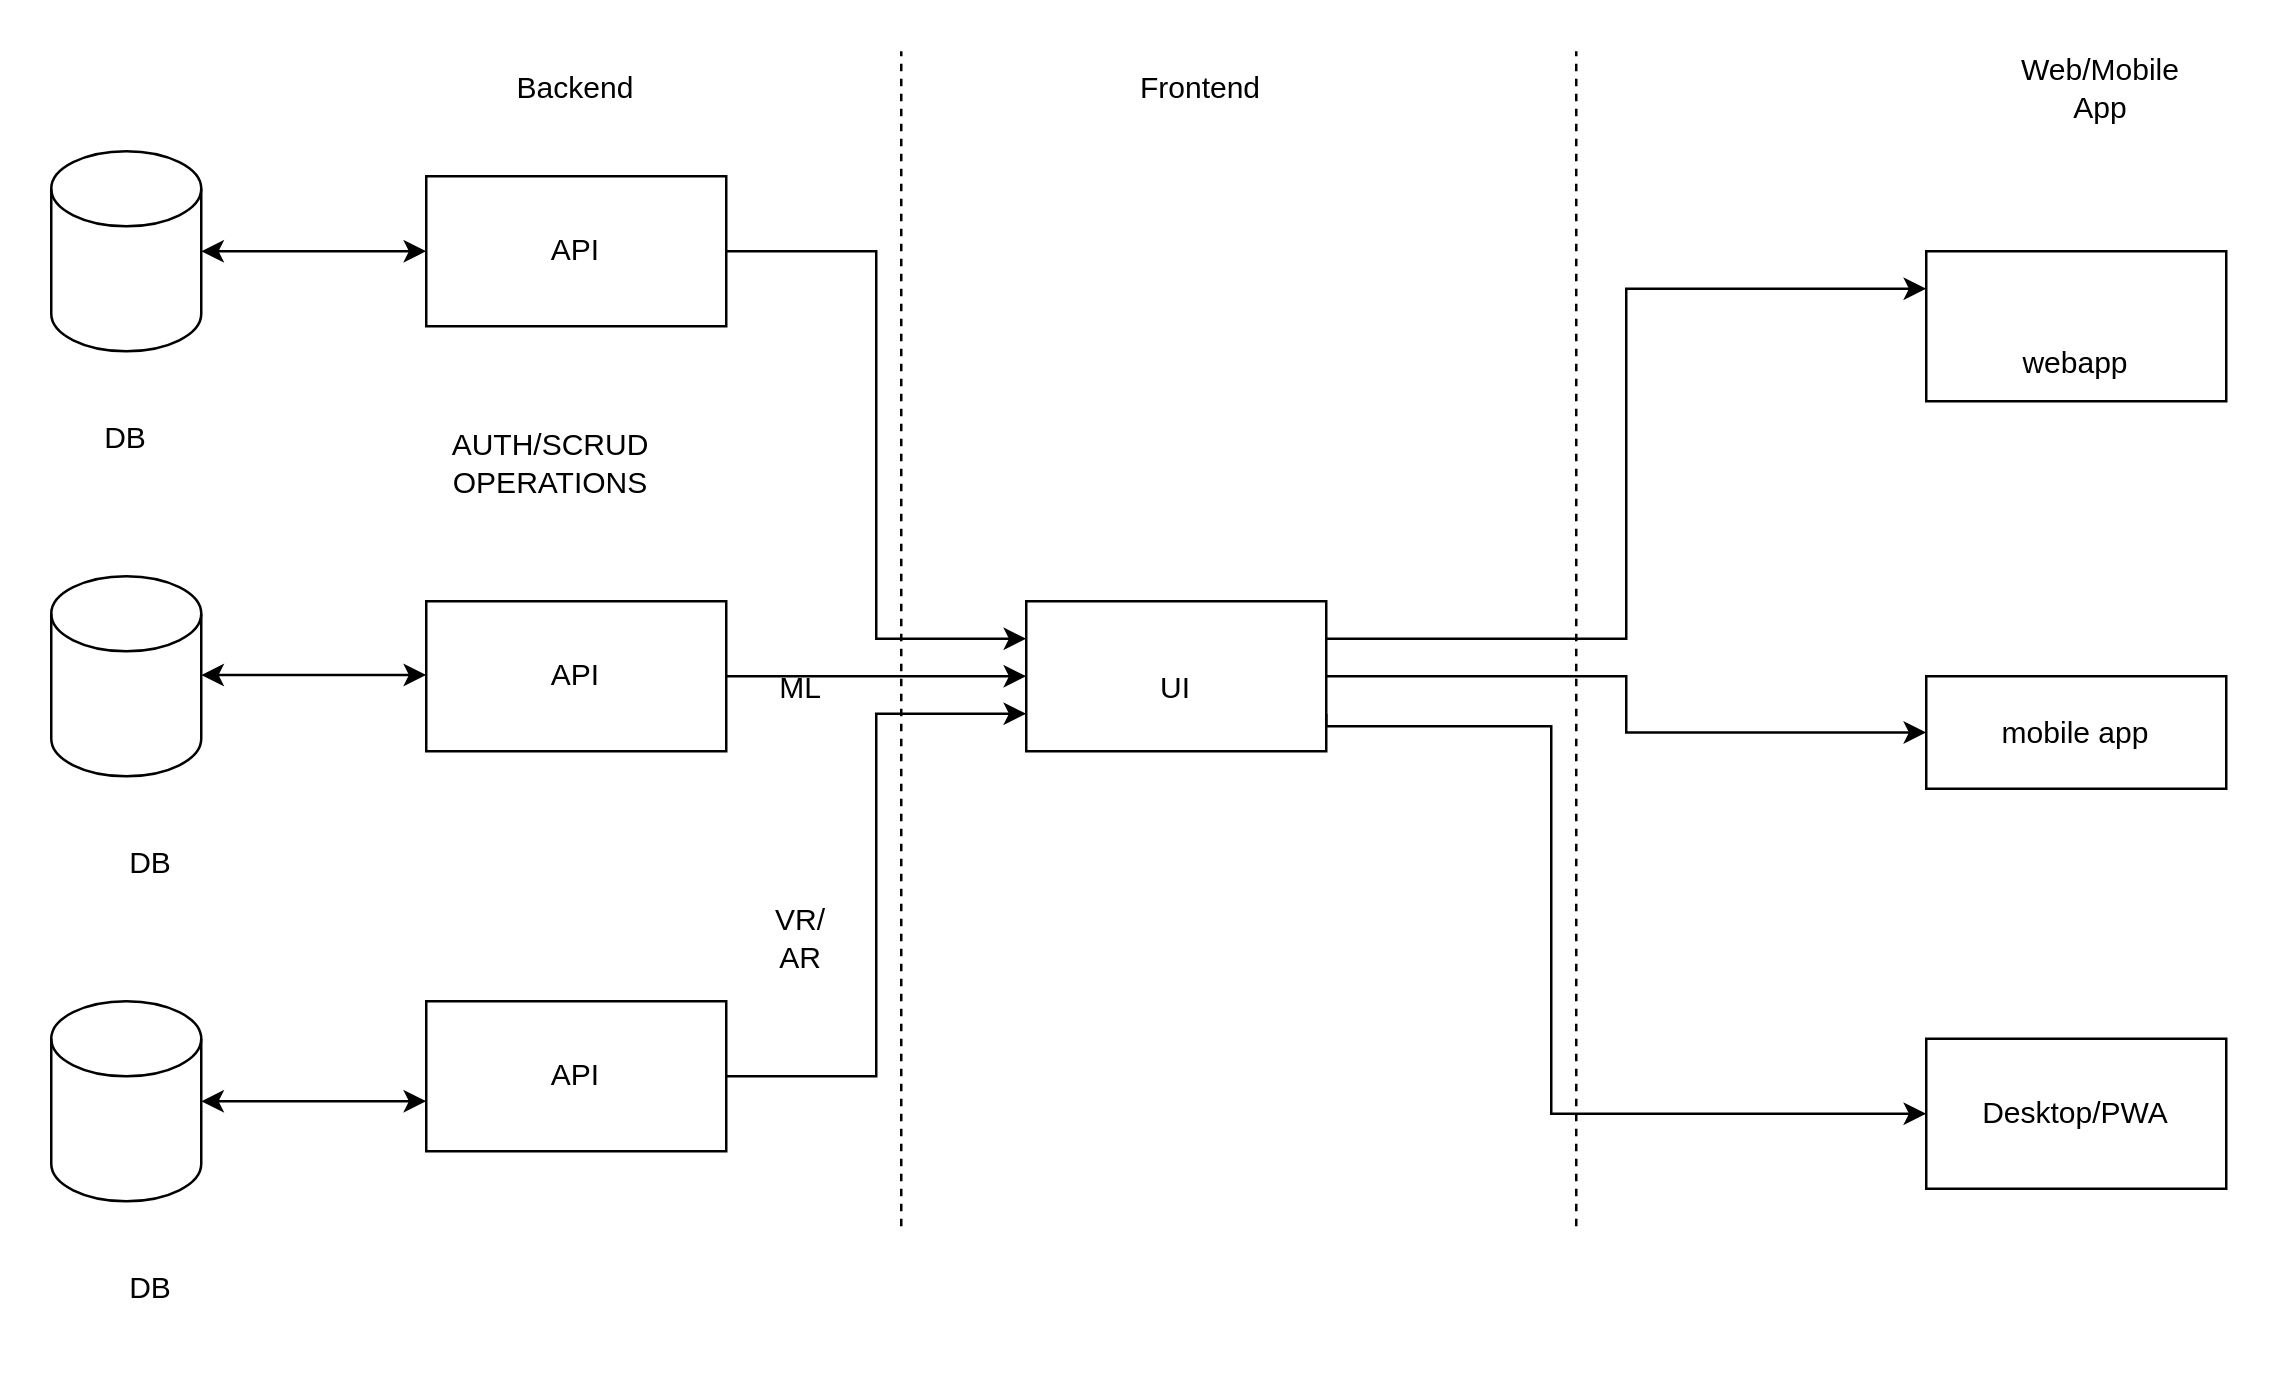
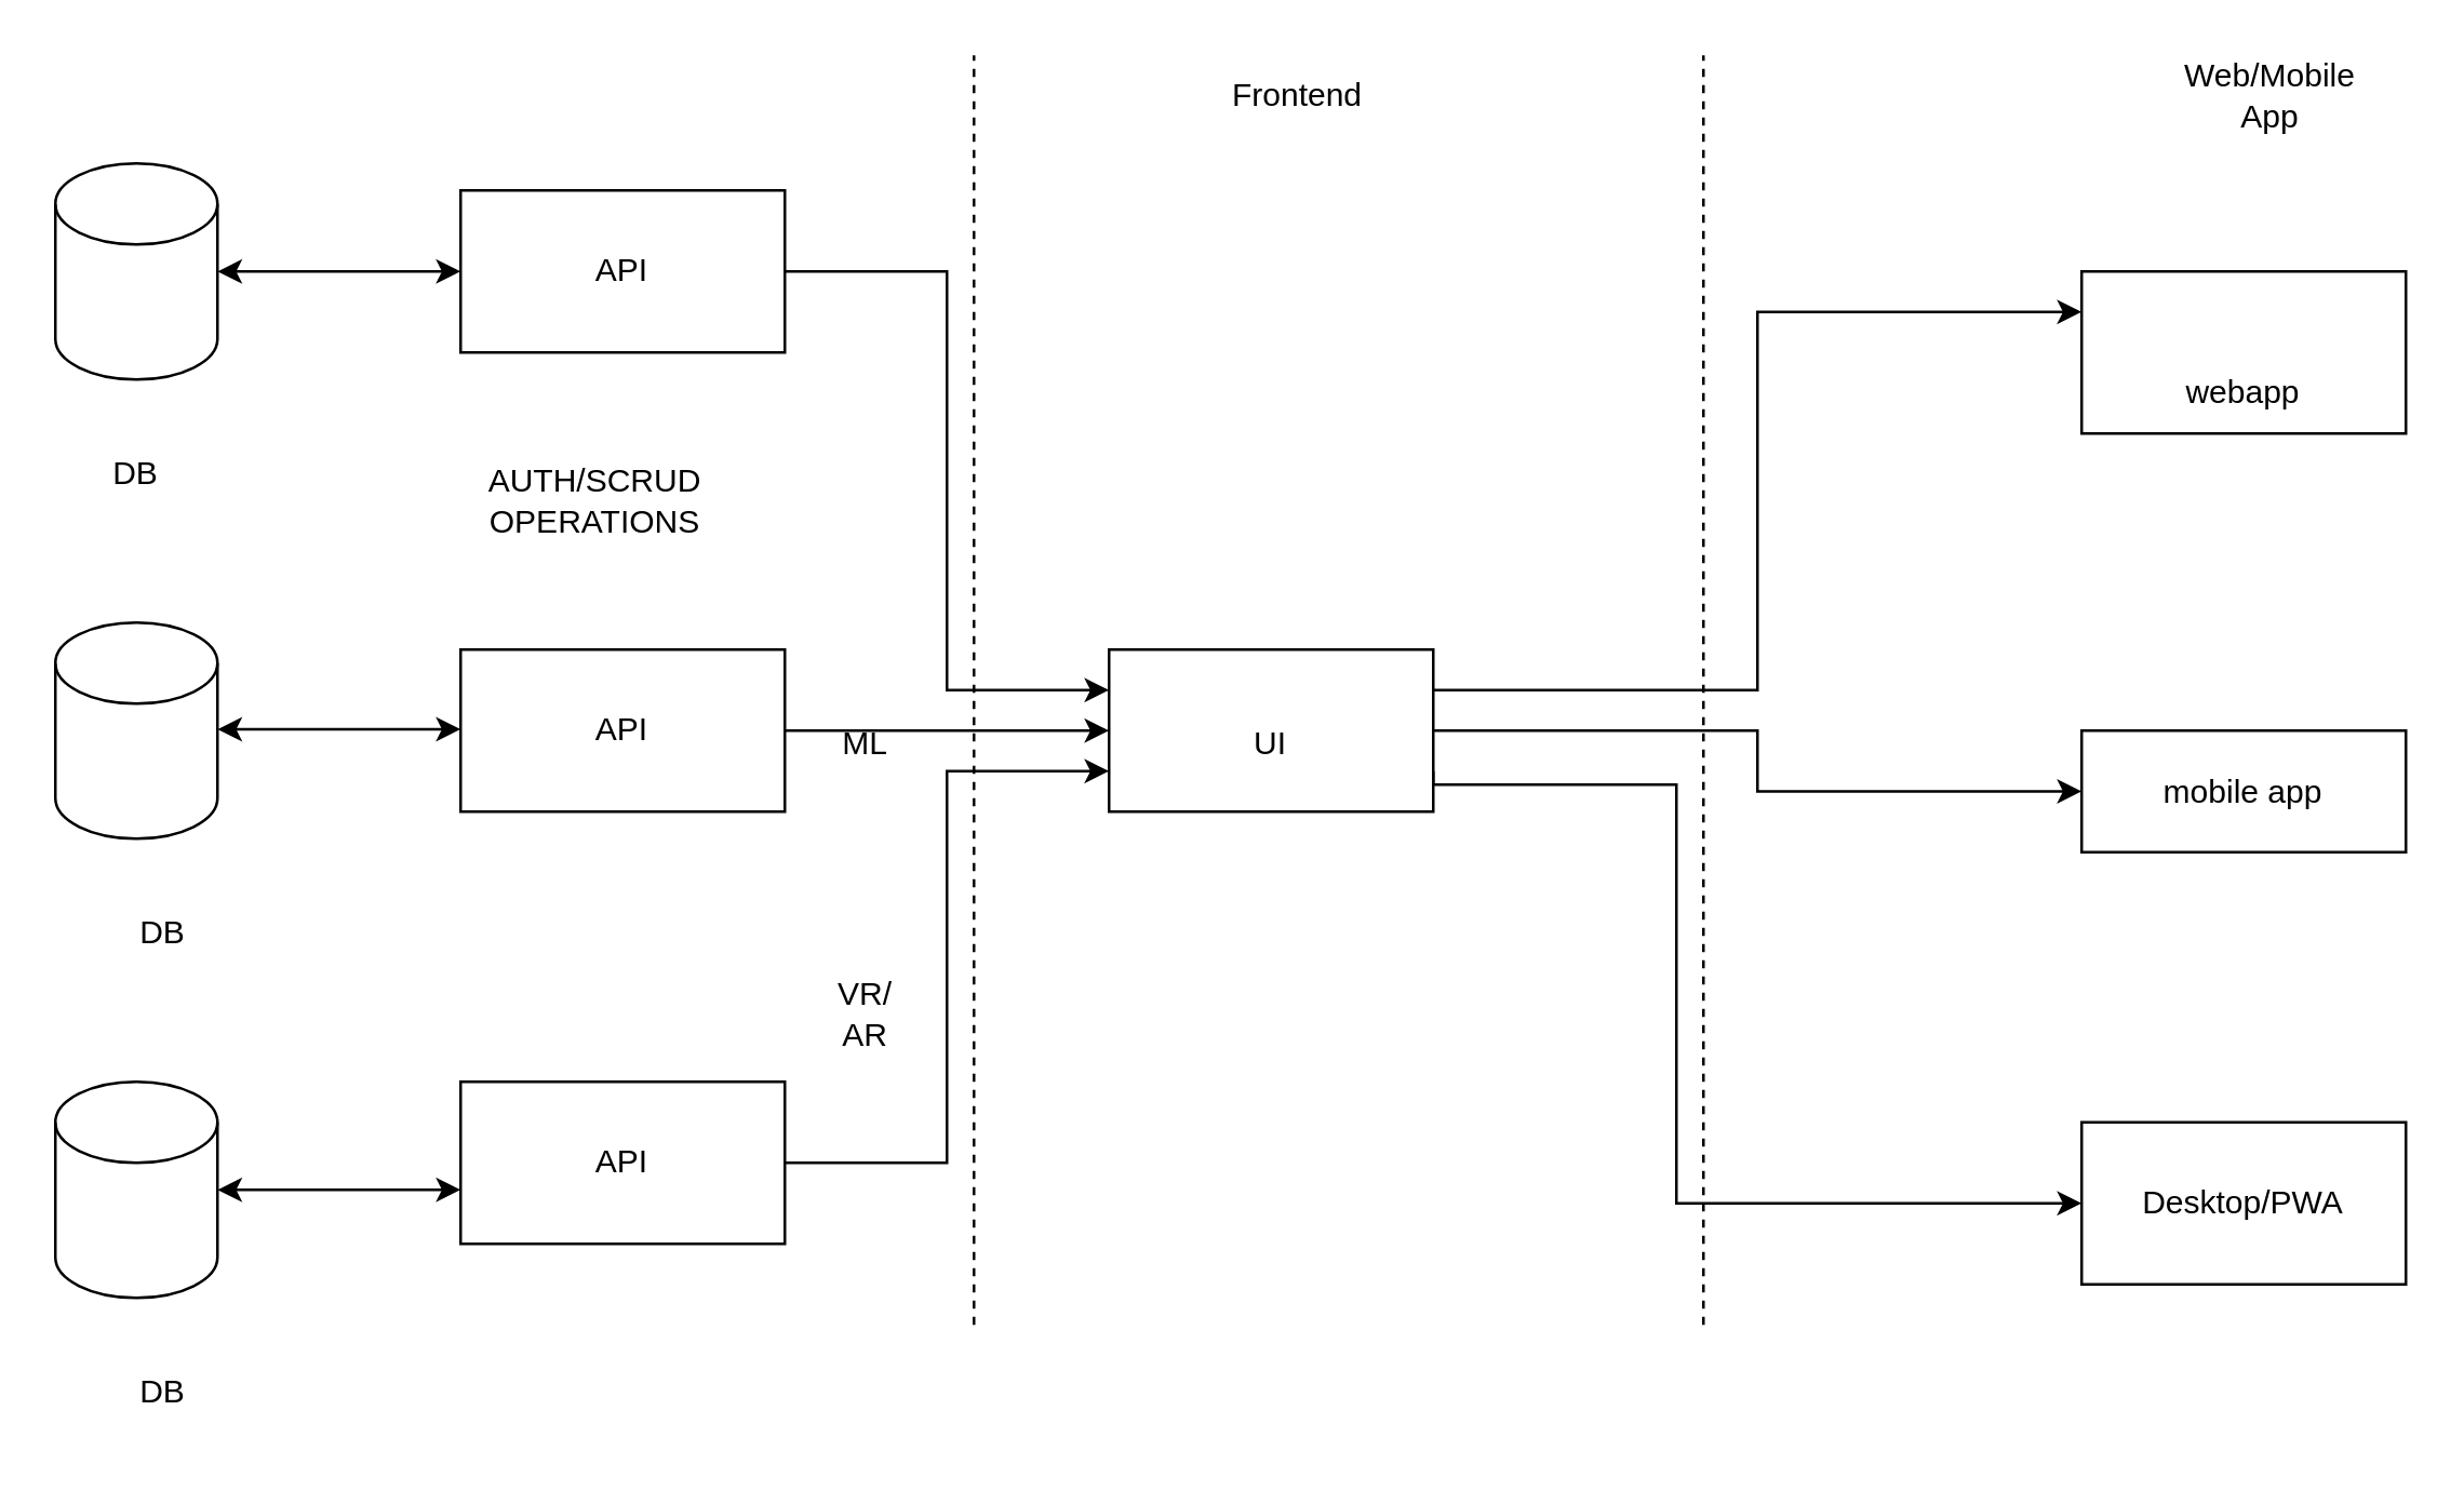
  <mxCell id="0" />
  <mxCell id="1" parent="0" />
  <mxCell id="2" value="" style="shape=cylinder3;whiteSpace=wrap;html=1;boundedLbl=1;backgroundOutline=1;size=15;" vertex="1" parent="1"><mxGeometry x="20" y="60" width="60" height="80" as="geometry" /></mxCell>
  <mxCell id="3" value="" style="shape=cylinder3;whiteSpace=wrap;html=1;boundedLbl=1;backgroundOutline=1;size=15;" vertex="1" parent="1"><mxGeometry x="20" y="230" width="60" height="80" as="geometry" /></mxCell>
  <mxCell id="4" value="" style="shape=cylinder3;whiteSpace=wrap;html=1;boundedLbl=1;backgroundOutline=1;size=15;" vertex="1" parent="1"><mxGeometry x="20" y="400" width="60" height="80" as="geometry" /></mxCell>
  <mxCell id="5" style="edgeStyle=orthogonalEdgeStyle;rounded=0;orthogonalLoop=1;jettySize=auto;html=1;exitX=1;exitY=0.5;exitDx=0;exitDy=0;entryX=0;entryY=0.25;entryDx=0;entryDy=0;" edge="1" parent="1" source="6" target="14"><mxGeometry relative="1" as="geometry" /></mxCell>
  <mxCell id="6" value="" style="rounded=0;whiteSpace=wrap;html=1;" vertex="1" parent="1"><mxGeometry x="170" y="70" width="120" height="60" as="geometry" /></mxCell>
  <mxCell id="7" style="edgeStyle=orthogonalEdgeStyle;rounded=0;orthogonalLoop=1;jettySize=auto;html=1;exitX=1;exitY=0.5;exitDx=0;exitDy=0;" edge="1" parent="1" source="8" target="14"><mxGeometry relative="1" as="geometry" /></mxCell>
  <mxCell id="8" value="" style="rounded=0;whiteSpace=wrap;html=1;" vertex="1" parent="1"><mxGeometry x="170" y="240" width="120" height="60" as="geometry" /></mxCell>
  <mxCell id="9" style="edgeStyle=orthogonalEdgeStyle;rounded=0;orthogonalLoop=1;jettySize=auto;html=1;exitX=1;exitY=0.5;exitDx=0;exitDy=0;entryX=0;entryY=0.75;entryDx=0;entryDy=0;" edge="1" parent="1" source="10" target="14"><mxGeometry relative="1" as="geometry" /></mxCell>
  <mxCell id="10" value="" style="rounded=0;whiteSpace=wrap;html=1;" vertex="1" parent="1"><mxGeometry x="170" y="400" width="120" height="60" as="geometry" /></mxCell>
  <mxCell id="11" style="edgeStyle=orthogonalEdgeStyle;rounded=0;orthogonalLoop=1;jettySize=auto;html=1;exitX=1;exitY=0.25;exitDx=0;exitDy=0;entryX=0;entryY=0.25;entryDx=0;entryDy=0;" edge="1" parent="1" source="14" target="32"><mxGeometry relative="1" as="geometry" /></mxCell>
  <mxCell id="12" style="edgeStyle=orthogonalEdgeStyle;rounded=0;orthogonalLoop=1;jettySize=auto;html=1;exitX=1;exitY=0.5;exitDx=0;exitDy=0;entryX=0;entryY=0.5;entryDx=0;entryDy=0;" edge="1" parent="1" source="14" target="34"><mxGeometry relative="1" as="geometry" /></mxCell>
  <mxCell id="13" style="edgeStyle=orthogonalEdgeStyle;rounded=0;orthogonalLoop=1;jettySize=auto;html=1;exitX=1;exitY=0.75;exitDx=0;exitDy=0;entryX=0;entryY=0.5;entryDx=0;entryDy=0;" edge="1" parent="1" source="14" target="33"><mxGeometry relative="1" as="geometry"><Array as="points"><mxPoint x="530" y="290" /><mxPoint x="620" y="290" /><mxPoint x="620" y="445" /></Array></mxGeometry></mxCell>
  <mxCell id="14" value="" style="rounded=0;whiteSpace=wrap;html=1;" vertex="1" parent="1"><mxGeometry x="410" y="240" width="120" height="60" as="geometry" /></mxCell>
  <mxCell id="15" value="" style="endArrow=none;dashed=1;html=1;rounded=0;" edge="1" parent="1"><mxGeometry width="50" height="50" relative="1" as="geometry"><mxPoint x="360" y="490" as="sourcePoint" /><mxPoint x="360" y="20" as="targetPoint" /></mxGeometry></mxCell>
  <mxCell id="16" value="" style="endArrow=classic;startArrow=classic;html=1;rounded=0;exitX=1;exitY=0.5;exitDx=0;exitDy=0;exitPerimeter=0;" edge="1" parent="1" source="2" target="6"><mxGeometry width="50" height="50" relative="1" as="geometry"><mxPoint x="90" y="100" as="sourcePoint" /><mxPoint x="150" y="90" as="targetPoint" /></mxGeometry></mxCell>
  <mxCell id="17" value="" style="endArrow=classic;startArrow=classic;html=1;rounded=0;exitX=1;exitY=0.5;exitDx=0;exitDy=0;exitPerimeter=0;" edge="1" parent="1"><mxGeometry width="50" height="50" relative="1" as="geometry"><mxPoint x="80" y="269.5" as="sourcePoint" /><mxPoint x="170" y="269.5" as="targetPoint" /></mxGeometry></mxCell>
  <mxCell id="18" value="" style="endArrow=classic;startArrow=classic;html=1;rounded=0;exitX=1;exitY=0.5;exitDx=0;exitDy=0;exitPerimeter=0;" edge="1" parent="1"><mxGeometry width="50" height="50" relative="1" as="geometry"><mxPoint x="80" y="440" as="sourcePoint" /><mxPoint x="170" y="440" as="targetPoint" /></mxGeometry></mxCell>
- <mxCell id="19" value="Backend" style="text;html=1;strokeColor=none;fillColor=none;align=center;verticalAlign=middle;whiteSpace=wrap;rounded=0;" vertex="1" parent="1"><mxGeometry x="200" y="20" width="60" height="30" as="geometry" /></mxCell>
  <mxCell id="20" value="Frontend" style="text;html=1;strokeColor=none;fillColor=none;align=center;verticalAlign=middle;whiteSpace=wrap;rounded=0;" vertex="1" parent="1"><mxGeometry x="450" y="20" width="60" height="30" as="geometry" /></mxCell>
  <mxCell id="21" value="API" style="text;html=1;strokeColor=none;fillColor=none;align=center;verticalAlign=middle;whiteSpace=wrap;rounded=0;" vertex="1" parent="1"><mxGeometry x="200" y="85" width="60" height="30" as="geometry" /></mxCell>
  <mxCell id="22" value="API" style="text;html=1;strokeColor=none;fillColor=none;align=center;verticalAlign=middle;whiteSpace=wrap;rounded=0;" vertex="1" parent="1"><mxGeometry x="200" y="255" width="60" height="30" as="geometry" /></mxCell>
  <mxCell id="23" value="API" style="text;html=1;strokeColor=none;fillColor=none;align=center;verticalAlign=middle;whiteSpace=wrap;rounded=0;" vertex="1" parent="1"><mxGeometry x="200" y="415" width="60" height="30" as="geometry" /></mxCell>
  <mxCell id="24" value="DB" style="text;html=1;strokeColor=none;fillColor=none;align=center;verticalAlign=middle;whiteSpace=wrap;rounded=0;" vertex="1" parent="1"><mxGeometry x="20" y="160" width="60" height="30" as="geometry" /></mxCell>
  <mxCell id="25" value="DB" style="text;html=1;strokeColor=none;fillColor=none;align=center;verticalAlign=middle;whiteSpace=wrap;rounded=0;" vertex="1" parent="1"><mxGeometry x="30" y="330" width="60" height="30" as="geometry" /></mxCell>
  <mxCell id="26" value="DB" style="text;html=1;strokeColor=none;fillColor=none;align=center;verticalAlign=middle;whiteSpace=wrap;rounded=0;" vertex="1" parent="1"><mxGeometry x="30" y="500" width="60" height="30" as="geometry" /></mxCell>
  <mxCell id="27" value="AUTH/SCRUD OPERATIONS" style="text;html=1;strokeColor=none;fillColor=none;align=center;verticalAlign=middle;whiteSpace=wrap;rounded=0;" vertex="1" parent="1"><mxGeometry x="190" y="170" width="60" height="30" as="geometry" /></mxCell>
  <mxCell id="28" value="VR/&lt;br&gt;AR&lt;br&gt;" style="text;html=1;strokeColor=none;fillColor=none;align=center;verticalAlign=middle;whiteSpace=wrap;rounded=0;" vertex="1" parent="1"><mxGeometry x="290" y="360" width="60" height="30" as="geometry" /></mxCell>
  <mxCell id="29" value="ML" style="text;html=1;strokeColor=none;fillColor=none;align=center;verticalAlign=middle;whiteSpace=wrap;rounded=0;" vertex="1" parent="1"><mxGeometry x="290" y="260" width="60" height="30" as="geometry" /></mxCell>
  <mxCell id="30" value="" style="endArrow=none;dashed=1;html=1;rounded=0;" edge="1" parent="1"><mxGeometry width="50" height="50" relative="1" as="geometry"><mxPoint x="630" y="490" as="sourcePoint" /><mxPoint x="630" y="20" as="targetPoint" /></mxGeometry></mxCell>
  <mxCell id="31" value="Web/Mobile App" style="text;html=1;strokeColor=none;fillColor=none;align=center;verticalAlign=middle;whiteSpace=wrap;rounded=0;" vertex="1" parent="1"><mxGeometry x="810" y="20" width="60" height="30" as="geometry" /></mxCell>
  <mxCell id="32" value="" style="rounded=0;whiteSpace=wrap;html=1;" vertex="1" parent="1"><mxGeometry x="770" y="100" width="120" height="60" as="geometry" /></mxCell>
  <mxCell id="33" value="Desktop/PWA" style="rounded=0;whiteSpace=wrap;html=1;" vertex="1" parent="1"><mxGeometry x="770" y="415" width="120" height="60" as="geometry" /></mxCell>
  <mxCell id="34" value="mobile app" style="rounded=0;whiteSpace=wrap;html=1;" vertex="1" parent="1"><mxGeometry x="770" y="270" width="120" height="45" as="geometry" /></mxCell>
  <mxCell id="35" value="webapp" style="text;html=1;strokeColor=none;fillColor=none;align=center;verticalAlign=middle;whiteSpace=wrap;rounded=0;" vertex="1" parent="1"><mxGeometry x="800" y="130" width="60" height="30" as="geometry" /></mxCell>
  <mxCell id="36" value="UI" style="text;html=1;strokeColor=none;fillColor=none;align=center;verticalAlign=middle;whiteSpace=wrap;rounded=0;" vertex="1" parent="1"><mxGeometry x="440" y="260" width="60" height="30" as="geometry" /></mxCell>
